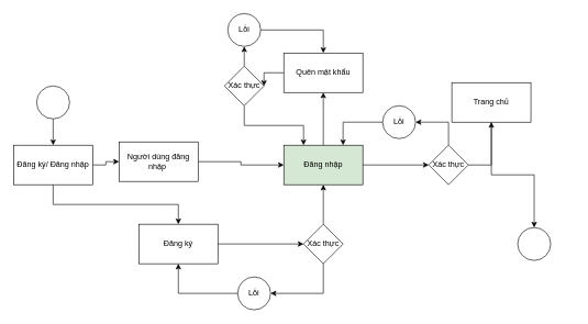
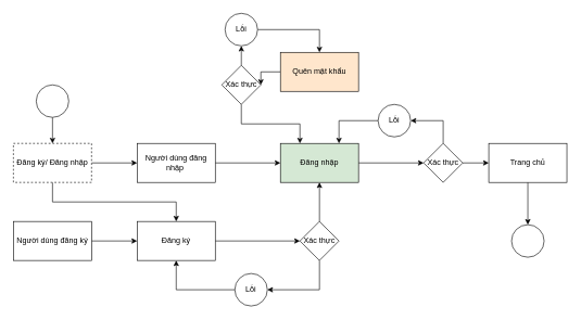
  <mxCell id="0" />
  <mxCell id="1" parent="0" />
  <mxCell id="2" style="edgeStyle=orthogonalEdgeStyle;rounded=0;orthogonalLoop=1;jettySize=auto;html=1;exitX=1;exitY=0.5;exitDx=0;exitDy=0;" edge="1" parent="1" source="3" target="6"><mxGeometry relative="1" as="geometry" /></mxCell>
- <mxCell id="3" value="Người dùng đăng nhập&amp;nbsp;" style="rounded=0;whiteSpace=wrap;html=1;" vertex="1" parent="1"><mxGeometry x="180" y="215" width="120" height="60" as="geometry" /></mxCell>
+ <mxCell id="3" value="Người dùng đăng nhập&amp;nbsp;" style="rounded=0;whiteSpace=wrap;html=1;" vertex="1" parent="1"><mxGeometry x="210" y="220" width="120" height="60" as="geometry" /></mxCell>
  <mxCell id="4" style="edgeStyle=orthogonalEdgeStyle;rounded=0;orthogonalLoop=1;jettySize=auto;html=1;exitX=1;exitY=0.5;exitDx=0;exitDy=0;" edge="1" parent="1" source="6" target="18"><mxGeometry relative="1" as="geometry" /></mxCell>
- <mxCell id="5" style="edgeStyle=orthogonalEdgeStyle;rounded=0;orthogonalLoop=1;jettySize=auto;html=1;exitX=0.5;exitY=0;exitDx=0;exitDy=0;entryX=0.5;entryY=1;entryDx=0;entryDy=0;" edge="1" parent="1" source="6" target="26"><mxGeometry relative="1" as="geometry" /></mxCell>
  <mxCell id="6" value="Đăng nhập" style="rounded=0;whiteSpace=wrap;html=1;fillColor=#d5e8d4;" vertex="1" parent="1"><mxGeometry x="430" y="220" width="120" height="60" as="geometry" /></mxCell>
  <mxCell id="7" style="edgeStyle=orthogonalEdgeStyle;rounded=0;orthogonalLoop=1;jettySize=auto;html=1;exitX=0.5;exitY=1;exitDx=0;exitDy=0;" edge="1" parent="1" source="8" target="11"><mxGeometry relative="1" as="geometry" /></mxCell>
  <mxCell id="8" value="" style="ellipse;whiteSpace=wrap;html=1;aspect=fixed;" vertex="1" parent="1"><mxGeometry x="55" y="130" width="50" height="50" as="geometry" /></mxCell>
  <mxCell id="9" style="edgeStyle=orthogonalEdgeStyle;rounded=0;orthogonalLoop=1;jettySize=auto;html=1;exitX=1;exitY=0.5;exitDx=0;exitDy=0;" edge="1" parent="1" source="11" target="3"><mxGeometry relative="1" as="geometry" /></mxCell>
  <mxCell id="10" style="edgeStyle=orthogonalEdgeStyle;rounded=0;orthogonalLoop=1;jettySize=auto;html=1;exitX=0.5;exitY=1;exitDx=0;exitDy=0;" edge="1" parent="1" source="11" target="15"><mxGeometry relative="1" as="geometry" /></mxCell>
- <mxCell id="11" value="Đăng ký/ Đăng nhập" style="rounded=0;whiteSpace=wrap;html=1;" vertex="1" parent="1"><mxGeometry x="20" y="220" width="120" height="60" as="geometry" /></mxCell>
+ <mxCell id="11" value="Đăng ký/ Đăng nhập" style="rounded=0;whiteSpace=wrap;html=1;dashed=1;" vertex="1" parent="1"><mxGeometry x="20" y="220" width="120" height="60" as="geometry" /></mxCell>
+ <mxCell id="12" style="edgeStyle=orthogonalEdgeStyle;rounded=0;orthogonalLoop=1;jettySize=auto;html=1;exitX=1;exitY=0.5;exitDx=0;exitDy=0;" edge="1" parent="1" source="13" target="15"><mxGeometry relative="1" as="geometry" /></mxCell>
+ <mxCell id="13" value="Người dùng đăng ký" style="rounded=0;whiteSpace=wrap;html=1;" vertex="1" parent="1"><mxGeometry x="20" y="340" width="120" height="60" as="geometry" /></mxCell>
  <mxCell id="14" style="edgeStyle=orthogonalEdgeStyle;rounded=0;orthogonalLoop=1;jettySize=auto;html=1;exitX=1;exitY=0.5;exitDx=0;exitDy=0;entryX=0;entryY=0.5;entryDx=0;entryDy=0;" edge="1" parent="1" source="15" target="24"><mxGeometry relative="1" as="geometry" /></mxCell>
  <mxCell id="15" value="Đăng ký" style="rounded=0;whiteSpace=wrap;html=1;" vertex="1" parent="1"><mxGeometry x="210" y="340" width="120" height="60" as="geometry" /></mxCell>
  <mxCell id="16" style="edgeStyle=orthogonalEdgeStyle;rounded=0;orthogonalLoop=1;jettySize=auto;html=1;exitX=1;exitY=0.5;exitDx=0;exitDy=0;" edge="1" parent="1" source="18" target="20"><mxGeometry relative="1" as="geometry" /></mxCell>
  <mxCell id="17" style="edgeStyle=orthogonalEdgeStyle;rounded=0;orthogonalLoop=1;jettySize=auto;html=1;exitX=0.5;exitY=0;exitDx=0;exitDy=0;entryX=1;entryY=0.5;entryDx=0;entryDy=0;" edge="1" parent="1" source="18" target="35"><mxGeometry relative="1" as="geometry" /></mxCell>
  <mxCell id="18" value="Xác thực" style="rhombus;whiteSpace=wrap;html=1;" vertex="1" parent="1"><mxGeometry x="650" y="220" width="60" height="60" as="geometry" /></mxCell>
  <mxCell id="19" style="edgeStyle=orthogonalEdgeStyle;rounded=0;orthogonalLoop=1;jettySize=auto;html=1;exitX=0.5;exitY=1;exitDx=0;exitDy=0;entryX=0.5;entryY=0;entryDx=0;entryDy=0;" edge="1" parent="1" source="20" target="21"><mxGeometry relative="1" as="geometry" /></mxCell>
- <mxCell id="20" value="Trang chủ" style="rounded=0;whiteSpace=wrap;html=1;" vertex="1" parent="1"><mxGeometry x="685" y="125" width="120" height="60" as="geometry" /></mxCell>
+ <mxCell id="20" value="Trang chủ" style="rounded=0;whiteSpace=wrap;html=1;" vertex="1" parent="1"><mxGeometry x="750" y="220" width="120" height="60" as="geometry" /></mxCell>
  <mxCell id="21" value="" style="ellipse;whiteSpace=wrap;html=1;aspect=fixed;" vertex="1" parent="1"><mxGeometry x="785" y="345" width="50" height="50" as="geometry" /></mxCell>
  <mxCell id="22" style="edgeStyle=orthogonalEdgeStyle;rounded=0;orthogonalLoop=1;jettySize=auto;html=1;exitX=0.5;exitY=0;exitDx=0;exitDy=0;entryX=0.5;entryY=1;entryDx=0;entryDy=0;" edge="1" parent="1" source="24" target="6"><mxGeometry relative="1" as="geometry" /></mxCell>
  <mxCell id="23" style="edgeStyle=orthogonalEdgeStyle;rounded=0;orthogonalLoop=1;jettySize=auto;html=1;exitX=0.5;exitY=1;exitDx=0;exitDy=0;entryX=1;entryY=0.5;entryDx=0;entryDy=0;" edge="1" parent="1" source="24" target="33"><mxGeometry relative="1" as="geometry" /></mxCell>
  <mxCell id="24" value="Xác thực" style="rhombus;whiteSpace=wrap;html=1;" vertex="1" parent="1"><mxGeometry x="460" y="340" width="60" height="60" as="geometry" /></mxCell>
  <mxCell id="25" style="edgeStyle=orthogonalEdgeStyle;rounded=0;orthogonalLoop=1;jettySize=auto;html=1;exitX=0;exitY=0.5;exitDx=0;exitDy=0;entryX=1;entryY=0.5;entryDx=0;entryDy=0;" edge="1" parent="1" source="26" target="29"><mxGeometry relative="1" as="geometry" /></mxCell>
- <mxCell id="26" value="Quên mật khẩu" style="rounded=0;whiteSpace=wrap;html=1;" vertex="1" parent="1"><mxGeometry x="430" y="80" width="120" height="60" as="geometry" /></mxCell>
+ <mxCell id="26" value="Quên mật khẩu" style="rounded=0;whiteSpace=wrap;html=1;fillColor=#ffe6cc;" vertex="1" parent="1"><mxGeometry x="430" y="80" width="120" height="60" as="geometry" /></mxCell>
  <mxCell id="27" style="edgeStyle=orthogonalEdgeStyle;rounded=0;orthogonalLoop=1;jettySize=auto;html=1;exitX=0.5;exitY=1;exitDx=0;exitDy=0;entryX=0.25;entryY=0;entryDx=0;entryDy=0;" edge="1" parent="1" source="29" target="6"><mxGeometry relative="1" as="geometry" /></mxCell>
  <mxCell id="28" style="edgeStyle=orthogonalEdgeStyle;rounded=0;orthogonalLoop=1;jettySize=auto;html=1;exitX=0.5;exitY=0;exitDx=0;exitDy=0;entryX=0.5;entryY=1;entryDx=0;entryDy=0;" edge="1" parent="1" source="29" target="31"><mxGeometry relative="1" as="geometry" /></mxCell>
  <mxCell id="29" value="Xác thực" style="rhombus;whiteSpace=wrap;html=1;" vertex="1" parent="1"><mxGeometry x="340" y="100" width="60" height="60" as="geometry" /></mxCell>
  <mxCell id="30" style="edgeStyle=orthogonalEdgeStyle;rounded=0;orthogonalLoop=1;jettySize=auto;html=1;exitX=1;exitY=0.5;exitDx=0;exitDy=0;entryX=0.5;entryY=0;entryDx=0;entryDy=0;" edge="1" parent="1" source="31" target="26"><mxGeometry relative="1" as="geometry" /></mxCell>
  <mxCell id="31" value="Lỗi" style="ellipse;whiteSpace=wrap;html=1;aspect=fixed;" vertex="1" parent="1"><mxGeometry x="345" width="50" height="50" as="geometry" y="20" /></mxCell>
  <mxCell id="32" style="edgeStyle=orthogonalEdgeStyle;rounded=0;orthogonalLoop=1;jettySize=auto;html=1;exitX=0;exitY=0.5;exitDx=0;exitDy=0;entryX=0.5;entryY=1;entryDx=0;entryDy=0;" edge="1" parent="1" source="33" target="15"><mxGeometry relative="1" as="geometry" /></mxCell>
  <mxCell id="33" value="Lỗi" style="ellipse;whiteSpace=wrap;html=1;aspect=fixed;" vertex="1" parent="1"><mxGeometry x="360" y="420" width="50" height="50" as="geometry" /></mxCell>
  <mxCell id="34" style="edgeStyle=orthogonalEdgeStyle;rounded=0;orthogonalLoop=1;jettySize=auto;html=1;exitX=0;exitY=0.5;exitDx=0;exitDy=0;entryX=0.75;entryY=0;entryDx=0;entryDy=0;" edge="1" parent="1" source="35" target="6"><mxGeometry relative="1" as="geometry" /></mxCell>
  <mxCell id="35" value="Lỗi" style="ellipse;whiteSpace=wrap;html=1;aspect=fixed;" vertex="1" parent="1"><mxGeometry x="580" y="160" width="50" height="50" as="geometry" /></mxCell>
